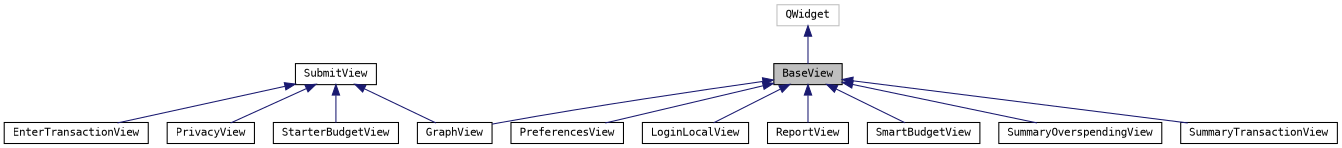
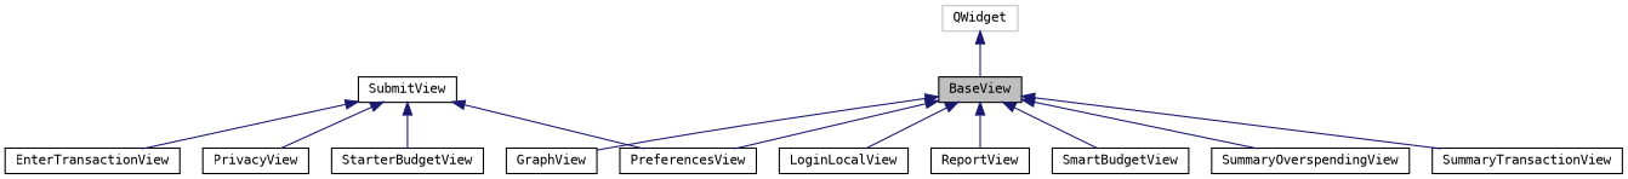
  digraph {
    fontname="DejaVu Sans Mono"
    rankdir=TB
    node [color=black fillcolor=white fontname="DejaVu Sans Mono" fontsize=10 shape=record style=filled]
    edge [color=midnightblue dir=back fontname="DejaVu Sans Mono" fontsize=10 labelfontname=Helvetica labelfontsize=10 style=solid]
    n1 [fillcolor=grey75 fontcolor=black height=0.2 label=BaseView width=0.4]
    n2 [height=0.2 label=GraphView width=0.4]
    n3 [height=0.2 label=LoginLocalView width=0.4]
    n4 [height=0.2 label=ReportView width=0.4]
    n5 [height=0.2 label=SmartBudgetView width=0.4]
    n6 [height=0.2 label=SummaryOverspendingView width=0.4]
    n7 [height=0.2 label=SummaryTransactionView width=0.4]
    n8 [height=0.2 label=PreferencesView width=0.4]
    n9 [height=0.2 label=SubmitView width=0.4]
    n10 [height=0.2 label=EnterTransactionView width=0.4]
    n11 [height=0.2 label=PrivacyView width=0.4]
    n12 [height=0.2 label=StarterBudgetView width=0.4]
    n13 [color=grey75 height=0.2 label=QWidget width=0.4]
    n1 -> n2
    n1 -> n3
    n1 -> n4
    n1 -> n5
    n1 -> n6
    n1 -> n7
    n1 -> n8
-   n9 -> n2
+   n9 -> n8
    n9 -> n10
    n9 -> n11
    n9 -> n12
    n13 -> n1
  }
